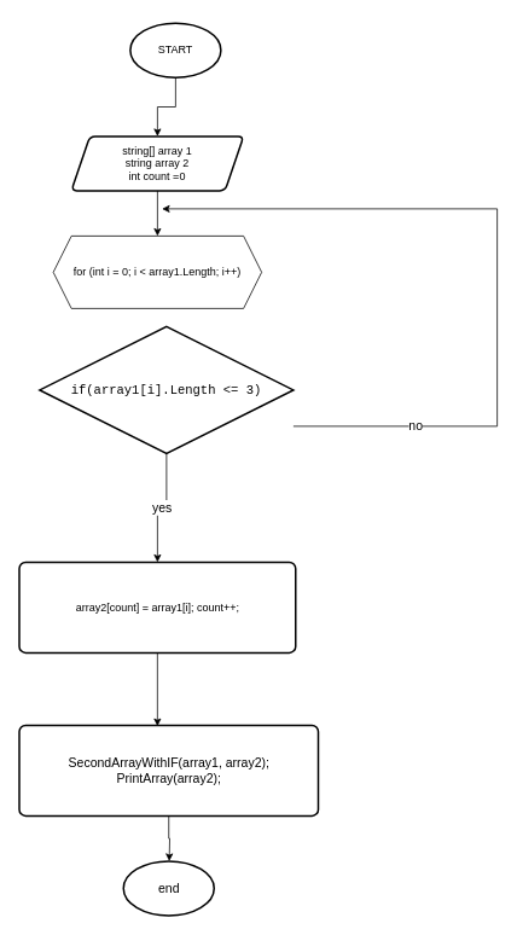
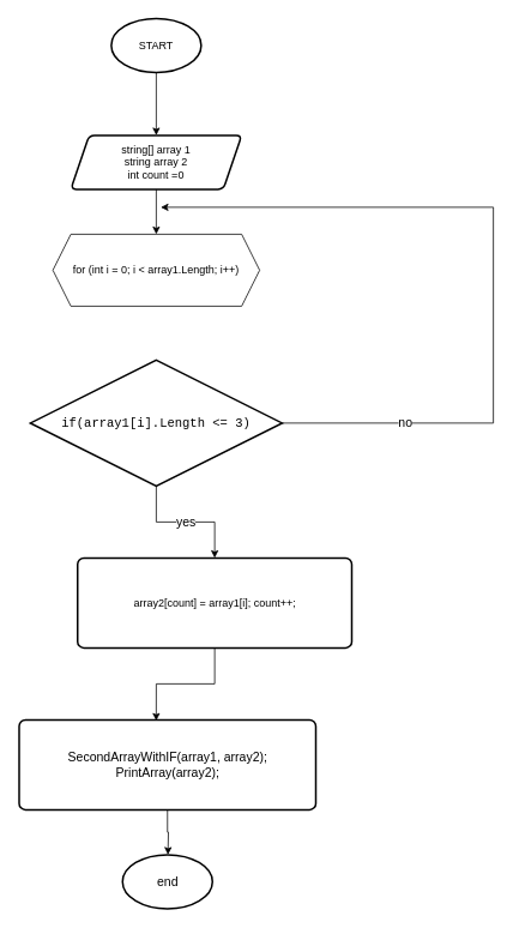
  <mxCell id="0" />
  <mxCell id="1" parent="0" />
  <mxCell id="2" value="" style="edgeStyle=orthogonalEdgeStyle;rounded=0;orthogonalLoop=1;jettySize=auto;html=1;" edge="1" parent="1" source="3" target="5"><mxGeometry relative="1" as="geometry" /></mxCell>
- <mxCell id="3" value="START" style="strokeWidth=2;html=1;shape=mxgraph.flowchart.start_1;whiteSpace=wrap;" vertex="1" parent="1"><mxGeometry x="143" y="25" width="100" height="60" as="geometry" /></mxCell>
+ <mxCell id="3" value="START" style="strokeWidth=2;html=1;shape=mxgraph.flowchart.start_1;whiteSpace=wrap;" vertex="1" parent="1"><mxGeometry x="123" y="20" width="100" height="60" as="geometry" /></mxCell>
  <mxCell id="4" value="" style="edgeStyle=orthogonalEdgeStyle;rounded=0;orthogonalLoop=1;jettySize=auto;html=1;fontFamily=Helvetica;fontColor=#000000;" edge="1" parent="1" source="5" target="6"><mxGeometry relative="1" as="geometry" /></mxCell>
  <mxCell id="5" value="string[] array 1&lt;br&gt;string array 2&lt;br&gt;int count =0" style="shape=parallelogram;html=1;strokeWidth=2;perimeter=parallelogramPerimeter;whiteSpace=wrap;rounded=1;arcSize=12;size=0.107;" vertex="1" parent="1"><mxGeometry x="78" y="150" width="190" height="60" as="geometry" /></mxCell>
  <mxCell id="6" value="&lt;span style=&quot;box-sizing: border-box; text-align: start;&quot; class=&quot;pl-k&quot;&gt;for&lt;/span&gt;&lt;span style=&quot;text-align: start;&quot;&gt; (&lt;/span&gt;&lt;span style=&quot;box-sizing: border-box; text-align: start;&quot; class=&quot;pl-k&quot;&gt;int&lt;/span&gt;&lt;span style=&quot;text-align: start;&quot;&gt; &lt;/span&gt;&lt;span style=&quot;box-sizing: border-box; text-align: start;&quot; class=&quot;pl-en&quot;&gt;i&lt;/span&gt;&lt;span style=&quot;text-align: start;&quot;&gt; &lt;/span&gt;&lt;span style=&quot;box-sizing: border-box; text-align: start;&quot; class=&quot;pl-k&quot;&gt;=&lt;/span&gt;&lt;span style=&quot;text-align: start;&quot;&gt; &lt;/span&gt;&lt;span style=&quot;box-sizing: border-box; text-align: start;&quot; class=&quot;pl-c1&quot;&gt;0&lt;/span&gt;&lt;span style=&quot;text-align: start;&quot;&gt;; &lt;/span&gt;&lt;span style=&quot;box-sizing: border-box; text-align: start;&quot; class=&quot;pl-smi&quot;&gt;i&lt;/span&gt;&lt;span style=&quot;text-align: start;&quot;&gt; &lt;/span&gt;&lt;span style=&quot;box-sizing: border-box; text-align: start;&quot; class=&quot;pl-k&quot;&gt;&amp;lt;&lt;/span&gt;&lt;span style=&quot;text-align: start;&quot;&gt; &lt;/span&gt;&lt;span style=&quot;box-sizing: border-box; text-align: start;&quot; class=&quot;pl-smi&quot;&gt;array1&lt;/span&gt;&lt;span style=&quot;text-align: start;&quot;&gt;.&lt;/span&gt;&lt;span style=&quot;box-sizing: border-box; text-align: start;&quot; class=&quot;pl-smi&quot;&gt;Length&lt;/span&gt;&lt;span style=&quot;text-align: start;&quot;&gt;; &lt;/span&gt;&lt;span style=&quot;box-sizing: border-box; text-align: start;&quot; class=&quot;pl-smi&quot;&gt;i&lt;/span&gt;&lt;span style=&quot;box-sizing: border-box; text-align: start;&quot; class=&quot;pl-k&quot;&gt;++&lt;/span&gt;&lt;span style=&quot;text-align: start;&quot;&gt;)&lt;/span&gt;" style="shape=hexagon;perimeter=hexagonPerimeter2;whiteSpace=wrap;html=1;fixedSize=1;" vertex="1" parent="1"><mxGeometry x="58" y="260" width="230" height="80" as="geometry" /></mxCell>
  <mxCell id="7" value="yes" style="edgeStyle=orthogonalEdgeStyle;rounded=0;orthogonalLoop=1;jettySize=auto;html=1;fontFamily=Helvetica;fontSize=14;fontColor=#000000;" edge="1" parent="1" source="10" target="12"><mxGeometry relative="1" as="geometry" /></mxCell>
  <mxCell id="8" style="edgeStyle=orthogonalEdgeStyle;rounded=0;orthogonalLoop=1;jettySize=auto;html=1;fontFamily=Helvetica;fontSize=14;fontColor=#000000;" edge="1" parent="1" source="10"><mxGeometry relative="1" as="geometry"><mxPoint x="178" y="230" as="targetPoint" /><Array as="points"><mxPoint x="548" y="470" /><mxPoint x="548" y="230" /></Array></mxGeometry></mxCell>
  <mxCell id="9" value="no" style="edgeLabel;html=1;align=center;verticalAlign=middle;resizable=0;points=[];fontSize=14;fontFamily=Helvetica;fontColor=#000000;" vertex="1" connectable="0" parent="8"><mxGeometry x="-0.678" y="1" relative="1" as="geometry"><mxPoint as="offset" /></mxGeometry></mxCell>
- <mxCell id="10" value="&lt;font style=&quot;font-size: 14px;&quot;&gt;&lt;span style=&quot;box-sizing: border-box; font-family: ui-monospace, SFMono-Regular, &amp;quot;SF Mono&amp;quot;, Menlo, Consolas, &amp;quot;Liberation Mono&amp;quot;, monospace; text-align: start;&quot; class=&quot;pl-k&quot;&gt;if&lt;/span&gt;&lt;span style=&quot;font-family: ui-monospace, SFMono-Regular, &amp;quot;SF Mono&amp;quot;, Menlo, Consolas, &amp;quot;Liberation Mono&amp;quot;, monospace; text-align: start;&quot;&gt;(&lt;/span&gt;&lt;span style=&quot;box-sizing: border-box; font-family: ui-monospace, SFMono-Regular, &amp;quot;SF Mono&amp;quot;, Menlo, Consolas, &amp;quot;Liberation Mono&amp;quot;, monospace; text-align: start;&quot; class=&quot;pl-smi&quot;&gt;array1&lt;/span&gt;&lt;span style=&quot;font-family: ui-monospace, SFMono-Regular, &amp;quot;SF Mono&amp;quot;, Menlo, Consolas, &amp;quot;Liberation Mono&amp;quot;, monospace; text-align: start;&quot;&gt;[&lt;/span&gt;&lt;span style=&quot;box-sizing: border-box; font-family: ui-monospace, SFMono-Regular, &amp;quot;SF Mono&amp;quot;, Menlo, Consolas, &amp;quot;Liberation Mono&amp;quot;, monospace; text-align: start;&quot; class=&quot;pl-smi&quot;&gt;i&lt;/span&gt;&lt;span style=&quot;font-family: ui-monospace, SFMono-Regular, &amp;quot;SF Mono&amp;quot;, Menlo, Consolas, &amp;quot;Liberation Mono&amp;quot;, monospace; text-align: start;&quot;&gt;].&lt;/span&gt;&lt;span style=&quot;box-sizing: border-box; font-family: ui-monospace, SFMono-Regular, &amp;quot;SF Mono&amp;quot;, Menlo, Consolas, &amp;quot;Liberation Mono&amp;quot;, monospace; text-align: start;&quot; class=&quot;pl-smi&quot;&gt;Length&lt;/span&gt;&lt;span style=&quot;font-family: ui-monospace, SFMono-Regular, &amp;quot;SF Mono&amp;quot;, Menlo, Consolas, &amp;quot;Liberation Mono&amp;quot;, monospace; text-align: start;&quot;&gt; &lt;/span&gt;&lt;span style=&quot;box-sizing: border-box; font-family: ui-monospace, SFMono-Regular, &amp;quot;SF Mono&amp;quot;, Menlo, Consolas, &amp;quot;Liberation Mono&amp;quot;, monospace; text-align: start;&quot; class=&quot;pl-k&quot;&gt;&amp;lt;=&lt;/span&gt;&lt;span style=&quot;font-family: ui-monospace, SFMono-Regular, &amp;quot;SF Mono&amp;quot;, Menlo, Consolas, &amp;quot;Liberation Mono&amp;quot;, monospace; text-align: start;&quot;&gt; &lt;/span&gt;&lt;span style=&quot;box-sizing: border-box; font-family: ui-monospace, SFMono-Regular, &amp;quot;SF Mono&amp;quot;, Menlo, Consolas, &amp;quot;Liberation Mono&amp;quot;, monospace; text-align: start;&quot; class=&quot;pl-c1&quot;&gt;3&lt;/span&gt;&lt;span style=&quot;font-family: ui-monospace, SFMono-Regular, &amp;quot;SF Mono&amp;quot;, Menlo, Consolas, &amp;quot;Liberation Mono&amp;quot;, monospace; text-align: start;&quot;&gt;)&lt;/span&gt;&lt;/font&gt;" style="strokeWidth=2;html=1;shape=mxgraph.flowchart.decision;whiteSpace=wrap;labelBackgroundColor=none;fontFamily=Helvetica;fontColor=#000000;" vertex="1" parent="1"><mxGeometry x="43" y="360" width="280" height="140" as="geometry" /></mxCell>
+ <mxCell id="10" value="&lt;font style=&quot;font-size: 14px;&quot;&gt;&lt;span style=&quot;box-sizing: border-box; font-family: ui-monospace, SFMono-Regular, &amp;quot;SF Mono&amp;quot;, Menlo, Consolas, &amp;quot;Liberation Mono&amp;quot;, monospace; text-align: start;&quot; class=&quot;pl-k&quot;&gt;if&lt;/span&gt;&lt;span style=&quot;font-family: ui-monospace, SFMono-Regular, &amp;quot;SF Mono&amp;quot;, Menlo, Consolas, &amp;quot;Liberation Mono&amp;quot;, monospace; text-align: start;&quot;&gt;(&lt;/span&gt;&lt;span style=&quot;box-sizing: border-box; font-family: ui-monospace, SFMono-Regular, &amp;quot;SF Mono&amp;quot;, Menlo, Consolas, &amp;quot;Liberation Mono&amp;quot;, monospace; text-align: start;&quot; class=&quot;pl-smi&quot;&gt;array1&lt;/span&gt;&lt;span style=&quot;font-family: ui-monospace, SFMono-Regular, &amp;quot;SF Mono&amp;quot;, Menlo, Consolas, &amp;quot;Liberation Mono&amp;quot;, monospace; text-align: start;&quot;&gt;[&lt;/span&gt;&lt;span style=&quot;box-sizing: border-box; font-family: ui-monospace, SFMono-Regular, &amp;quot;SF Mono&amp;quot;, Menlo, Consolas, &amp;quot;Liberation Mono&amp;quot;, monospace; text-align: start;&quot; class=&quot;pl-smi&quot;&gt;i&lt;/span&gt;&lt;span style=&quot;font-family: ui-monospace, SFMono-Regular, &amp;quot;SF Mono&amp;quot;, Menlo, Consolas, &amp;quot;Liberation Mono&amp;quot;, monospace; text-align: start;&quot;&gt;].&lt;/span&gt;&lt;span style=&quot;box-sizing: border-box; font-family: ui-monospace, SFMono-Regular, &amp;quot;SF Mono&amp;quot;, Menlo, Consolas, &amp;quot;Liberation Mono&amp;quot;, monospace; text-align: start;&quot; class=&quot;pl-smi&quot;&gt;Length&lt;/span&gt;&lt;span style=&quot;font-family: ui-monospace, SFMono-Regular, &amp;quot;SF Mono&amp;quot;, Menlo, Consolas, &amp;quot;Liberation Mono&amp;quot;, monospace; text-align: start;&quot;&gt; &lt;/span&gt;&lt;span style=&quot;box-sizing: border-box; font-family: ui-monospace, SFMono-Regular, &amp;quot;SF Mono&amp;quot;, Menlo, Consolas, &amp;quot;Liberation Mono&amp;quot;, monospace; text-align: start;&quot; class=&quot;pl-k&quot;&gt;&amp;lt;=&lt;/span&gt;&lt;span style=&quot;font-family: ui-monospace, SFMono-Regular, &amp;quot;SF Mono&amp;quot;, Menlo, Consolas, &amp;quot;Liberation Mono&amp;quot;, monospace; text-align: start;&quot;&gt; &lt;/span&gt;&lt;span style=&quot;box-sizing: border-box; font-family: ui-monospace, SFMono-Regular, &amp;quot;SF Mono&amp;quot;, Menlo, Consolas, &amp;quot;Liberation Mono&amp;quot;, monospace; text-align: start;&quot; class=&quot;pl-c1&quot;&gt;3&lt;/span&gt;&lt;span style=&quot;font-family: ui-monospace, SFMono-Regular, &amp;quot;SF Mono&amp;quot;, Menlo, Consolas, &amp;quot;Liberation Mono&amp;quot;, monospace; text-align: start;&quot;&gt;)&lt;/span&gt;&lt;/font&gt;" style="strokeWidth=2;html=1;shape=mxgraph.flowchart.decision;whiteSpace=wrap;labelBackgroundColor=none;fontFamily=Helvetica;fontColor=#000000;" vertex="1" parent="1"><mxGeometry x="33" y="400" width="280" height="140" as="geometry" /></mxCell>
  <mxCell id="11" style="edgeStyle=orthogonalEdgeStyle;rounded=0;orthogonalLoop=1;jettySize=auto;html=1;entryX=0.462;entryY=0.01;entryDx=0;entryDy=0;entryPerimeter=0;fontFamily=Helvetica;fontSize=14;fontColor=#000000;" edge="1" parent="1" source="12" target="14"><mxGeometry relative="1" as="geometry" /></mxCell>
- <mxCell id="12" value="&lt;span style=&quot;font-size: 12px; text-align: start; box-sizing: border-box;&quot; class=&quot;pl-smi&quot;&gt;array2&lt;/span&gt;&lt;span style=&quot;font-size: 12px; text-align: start;&quot;&gt;[&lt;/span&gt;&lt;span style=&quot;font-size: 12px; text-align: start; box-sizing: border-box;&quot; class=&quot;pl-smi&quot;&gt;count&lt;/span&gt;&lt;span style=&quot;font-size: 12px; text-align: start;&quot;&gt;]&amp;nbsp;&lt;/span&gt;&lt;span style=&quot;font-size: 12px; text-align: start; box-sizing: border-box;&quot; class=&quot;pl-k&quot;&gt;=&amp;nbsp;&lt;/span&gt;&lt;span style=&quot;font-size: 12px; text-align: start; box-sizing: border-box;&quot; class=&quot;pl-smi&quot;&gt;array1&lt;/span&gt;&lt;span style=&quot;font-size: 12px; text-align: start;&quot;&gt;[&lt;/span&gt;&lt;span style=&quot;font-size: 12px; text-align: start; box-sizing: border-box;&quot; class=&quot;pl-smi&quot;&gt;i&lt;/span&gt;&lt;span style=&quot;font-size: 12px; text-align: start;&quot;&gt;]; count++;&lt;/span&gt;" style="rounded=1;whiteSpace=wrap;html=1;absoluteArcSize=1;arcSize=14;strokeWidth=2;labelBackgroundColor=none;fontFamily=Helvetica;fontSize=14;fontColor=#000000;" vertex="1" parent="1"><mxGeometry x="20.5" y="620" width="305" height="100" as="geometry" /></mxCell>
+ <mxCell id="12" value="&lt;span style=&quot;font-size: 12px; text-align: start; box-sizing: border-box;&quot; class=&quot;pl-smi&quot;&gt;array2&lt;/span&gt;&lt;span style=&quot;font-size: 12px; text-align: start;&quot;&gt;[&lt;/span&gt;&lt;span style=&quot;font-size: 12px; text-align: start; box-sizing: border-box;&quot; class=&quot;pl-smi&quot;&gt;count&lt;/span&gt;&lt;span style=&quot;font-size: 12px; text-align: start;&quot;&gt;]&amp;nbsp;&lt;/span&gt;&lt;span style=&quot;font-size: 12px; text-align: start; box-sizing: border-box;&quot; class=&quot;pl-k&quot;&gt;=&amp;nbsp;&lt;/span&gt;&lt;span style=&quot;font-size: 12px; text-align: start; box-sizing: border-box;&quot; class=&quot;pl-smi&quot;&gt;array1&lt;/span&gt;&lt;span style=&quot;font-size: 12px; text-align: start;&quot;&gt;[&lt;/span&gt;&lt;span style=&quot;font-size: 12px; text-align: start; box-sizing: border-box;&quot; class=&quot;pl-smi&quot;&gt;i&lt;/span&gt;&lt;span style=&quot;font-size: 12px; text-align: start;&quot;&gt;]; count++;&lt;/span&gt;" style="rounded=1;whiteSpace=wrap;html=1;absoluteArcSize=1;arcSize=14;strokeWidth=2;labelBackgroundColor=none;fontFamily=Helvetica;fontSize=14;fontColor=#000000;" vertex="1" parent="1"><mxGeometry x="85.5" y="620" width="305" height="100" as="geometry" /></mxCell>
  <mxCell id="13" style="edgeStyle=orthogonalEdgeStyle;rounded=0;orthogonalLoop=1;jettySize=auto;html=1;fontFamily=Helvetica;fontSize=14;fontColor=#000000;" edge="1" parent="1" source="14"><mxGeometry relative="1" as="geometry"><mxPoint x="186" y="950" as="targetPoint" /></mxGeometry></mxCell>
  <mxCell id="14" value="SecondArrayWithIF(array1, array2); PrintArray(array2);" style="rounded=1;whiteSpace=wrap;html=1;absoluteArcSize=1;arcSize=14;strokeWidth=2;labelBackgroundColor=none;fontFamily=Helvetica;fontSize=14;fontColor=#000000;" vertex="1" parent="1"><mxGeometry x="20.5" y="800" width="330" height="100" as="geometry" /></mxCell>
  <mxCell id="15" value="end" style="strokeWidth=2;html=1;shape=mxgraph.flowchart.start_1;whiteSpace=wrap;labelBackgroundColor=none;fontFamily=Helvetica;fontSize=14;fontColor=#000000;" vertex="1" parent="1"><mxGeometry x="135.5" y="950" width="100" height="60" as="geometry" /></mxCell>
